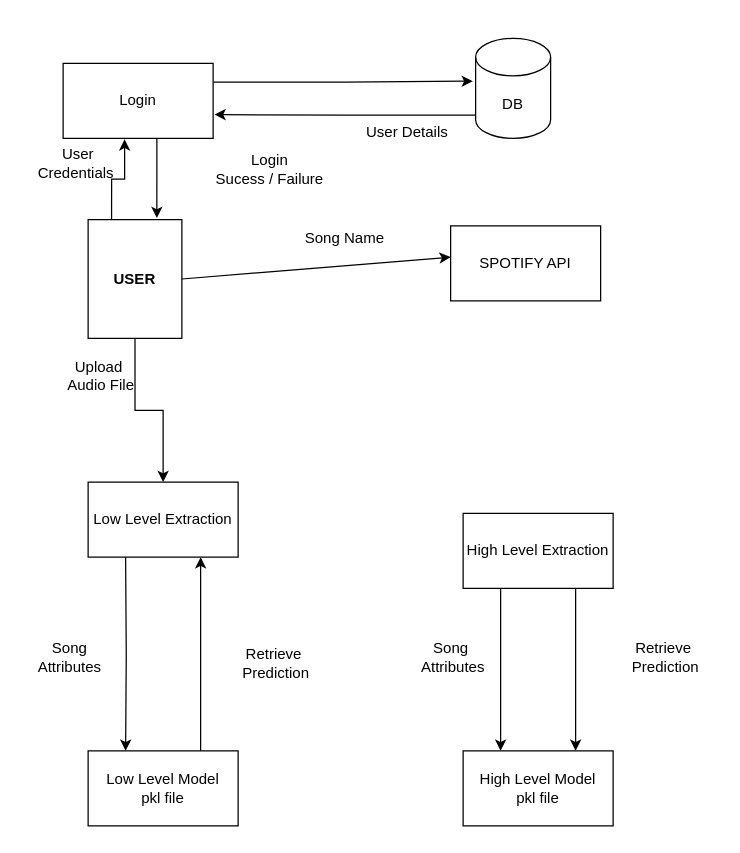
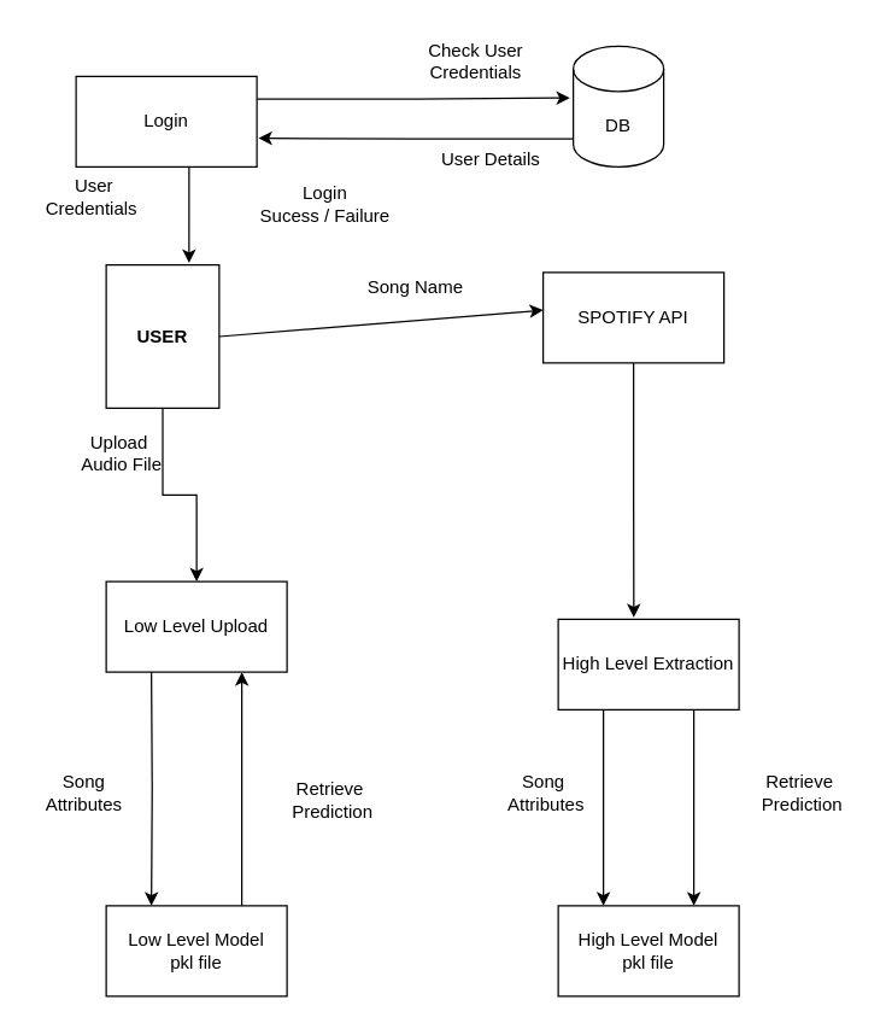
  <mxCell id="0" />
  <mxCell id="1" parent="0" />
- <mxCell id="2" style="edgeStyle=orthogonalEdgeStyle;rounded=0;orthogonalLoop=1;jettySize=auto;html=1;exitX=0.25;exitY=0;exitDx=0;exitDy=0;entryX=0.41;entryY=1.013;entryDx=0;entryDy=0;entryPerimeter=0;" parent="1" source="4" target="30" edge="1"><mxGeometry relative="1" as="geometry"><mxPoint x="100.48" y="101.16" as="targetPoint" /></mxGeometry></mxCell>
  <mxCell id="3" style="edgeStyle=orthogonalEdgeStyle;rounded=0;orthogonalLoop=1;jettySize=auto;html=1;exitX=0.5;exitY=1;exitDx=0;exitDy=0;entryX=0.5;entryY=0;entryDx=0;entryDy=0;" edge="1" parent="1" source="4" target="26"><mxGeometry relative="1" as="geometry" /></mxCell>
  <mxCell id="4" value="&lt;b&gt;USER&lt;/b&gt;" style="rounded=0;whiteSpace=wrap;html=1;" parent="1" vertex="1"><mxGeometry x="70" y="175" width="75" height="95" as="geometry" /></mxCell>
  <mxCell id="5" value="SPOTIFY API" style="rounded=0;whiteSpace=wrap;html=1;" parent="1" vertex="1"><mxGeometry x="360" y="180" width="120" height="60" as="geometry" /></mxCell>
  <mxCell id="6" value="" style="endArrow=classic;html=1;rounded=0;exitX=1;exitY=0.5;exitDx=0;exitDy=0;entryX=0;entryY=0.5;entryDx=0;entryDy=0;" parent="1" edge="1" source="4"><mxGeometry width="50" height="50" relative="1" as="geometry"><mxPoint x="660" y="204.5" as="sourcePoint" /><mxPoint x="360" y="205" as="targetPoint" /></mxGeometry></mxCell>
  <mxCell id="7" value="Song Name" style="text;html=1;align=center;verticalAlign=middle;resizable=0;points=[];autosize=1;strokeColor=none;fillColor=none;" parent="1" vertex="1"><mxGeometry x="230" y="175" width="90" height="30" as="geometry" /></mxCell>
  <mxCell id="8" style="edgeStyle=orthogonalEdgeStyle;rounded=0;orthogonalLoop=1;jettySize=auto;html=1;entryX=-0.037;entryY=0.428;entryDx=0;entryDy=0;entryPerimeter=0;exitX=1;exitY=0.25;exitDx=0;exitDy=0;" parent="1" edge="1" target="17" source="30"><mxGeometry relative="1" as="geometry"><mxPoint x="165" y="60" as="sourcePoint" /><mxPoint x="245" y="60" as="targetPoint" /></mxGeometry></mxCell>
  <mxCell id="9" style="edgeStyle=orthogonalEdgeStyle;rounded=0;orthogonalLoop=1;jettySize=auto;html=1;exitX=0.02;exitY=0.768;exitDx=0;exitDy=0;exitPerimeter=0;entryX=1.009;entryY=0.683;entryDx=0;entryDy=0;entryPerimeter=0;" parent="1" edge="1" target="30" source="17"><mxGeometry relative="1" as="geometry"><mxPoint x="245" y="77" as="sourcePoint" /><mxPoint x="170" y="77" as="targetPoint" /></mxGeometry></mxCell>
  <mxCell id="10" value="Login &lt;br&gt;Sucess / Failure" style="text;html=1;align=center;verticalAlign=middle;resizable=0;points=[];autosize=1;strokeColor=none;fillColor=none;fontStyle=0" parent="1" vertex="1"><mxGeometry x="160" y="115" width="110" height="40" as="geometry" /></mxCell>
  <mxCell id="11" value="&amp;nbsp;User &lt;br&gt;Credentials" style="text;html=1;align=center;verticalAlign=middle;resizable=0;points=[];autosize=1;strokeColor=none;fillColor=none;fontStyle=0" parent="1" vertex="1"><mxGeometry x="20" y="110" width="80" height="40" as="geometry" /></mxCell>
+ <mxCell id="12" value="Check User &lt;br&gt;Credentials" style="text;html=1;align=center;verticalAlign=middle;resizable=0;points=[];autosize=1;strokeColor=none;fillColor=none;fontStyle=0" parent="1" vertex="1"><mxGeometry x="270" y="20" width="90" height="40" as="geometry" /></mxCell>
  <mxCell id="13" value="User Details" style="text;html=1;align=center;verticalAlign=middle;resizable=0;points=[];autosize=1;strokeColor=none;fillColor=none;fontStyle=0" parent="1" vertex="1"><mxGeometry x="280" y="90" width="90" height="30" as="geometry" /></mxCell>
  <mxCell id="14" style="edgeStyle=orthogonalEdgeStyle;rounded=0;orthogonalLoop=1;jettySize=auto;html=1;entryX=0.25;entryY=0;entryDx=0;entryDy=0;" parent="1" target="23" edge="1"><mxGeometry relative="1" as="geometry"><mxPoint x="190" y="402" as="targetPoint" /><mxPoint x="100" y="445" as="sourcePoint" /></mxGeometry></mxCell>
  <mxCell id="15" value="Song&lt;div&gt;Attributes&lt;/div&gt;" style="text;html=1;align=center;verticalAlign=middle;resizable=0;points=[];autosize=1;strokeColor=none;fillColor=none;" parent="1" vertex="1"><mxGeometry x="20" y="505" width="70" height="40" as="geometry" /></mxCell>
  <mxCell id="16" value="Upload&amp;nbsp;&lt;div&gt;Audio File&lt;/div&gt;" style="text;html=1;align=center;verticalAlign=middle;resizable=0;points=[];autosize=1;strokeColor=none;fillColor=none;" parent="1" vertex="1"><mxGeometry x="40" y="280" width="80" height="40" as="geometry" /></mxCell>
  <mxCell id="17" value="DB" style="shape=cylinder3;whiteSpace=wrap;html=1;boundedLbl=1;backgroundOutline=1;size=15;" parent="1" vertex="1"><mxGeometry x="380" y="30" width="60" height="80" as="geometry" /></mxCell>
  <mxCell id="18" value="Retrieve&amp;nbsp;&lt;div&gt;Prediction&lt;/div&gt;" style="text;html=1;align=center;verticalAlign=middle;resizable=0;points=[];autosize=1;strokeColor=none;fillColor=none;" parent="1" vertex="1"><mxGeometry x="180" y="510" width="80" height="40" as="geometry" /></mxCell>
  <mxCell id="19" value="High Level Model &lt;br&gt;pkl file" style="rounded=0;whiteSpace=wrap;html=1;" parent="1" vertex="1"><mxGeometry x="370" y="600" width="120" height="60" as="geometry" /></mxCell>
  <mxCell id="20" value="Song&lt;div&gt;&amp;nbsp;Attributes&lt;/div&gt;" style="text;html=1;align=center;verticalAlign=middle;resizable=0;points=[];autosize=1;strokeColor=none;fillColor=none;rotation=0;flipV=1;" parent="1" vertex="1"><mxGeometry x="320" y="505" width="80" height="40" as="geometry" /></mxCell>
  <mxCell id="21" value="Retrieve&lt;div&gt;&amp;nbsp;Prediction&lt;/div&gt;" style="text;html=1;align=center;verticalAlign=middle;resizable=0;points=[];autosize=1;strokeColor=none;fillColor=none;rotation=0;flipV=0;flipH=1;" parent="1" vertex="1"><mxGeometry x="490" y="505" width="80" height="40" as="geometry" /></mxCell>
  <mxCell id="22" style="edgeStyle=orthogonalEdgeStyle;rounded=0;orthogonalLoop=1;jettySize=auto;html=1;exitX=0.75;exitY=0;exitDx=0;exitDy=0;" parent="1" source="23" edge="1"><mxGeometry relative="1" as="geometry"><mxPoint x="160" y="445" as="targetPoint" /></mxGeometry></mxCell>
  <mxCell id="23" value="Low Level Model &lt;br&gt;pkl file" style="rounded=0;whiteSpace=wrap;html=1;" parent="1" vertex="1"><mxGeometry x="70" y="600" width="120" height="60" as="geometry" /></mxCell>
  <mxCell id="24" style="edgeStyle=orthogonalEdgeStyle;rounded=0;orthogonalLoop=1;jettySize=auto;html=1;exitX=1;exitY=1;exitDx=0;exitDy=0;entryX=0.733;entryY=-0.014;entryDx=0;entryDy=0;entryPerimeter=0;" parent="1" target="4" edge="1"><mxGeometry relative="1" as="geometry"><mxPoint x="158.284" y="103.284" as="sourcePoint" /></mxGeometry></mxCell>
- <mxCell id="26" value="Low Level Extraction" style="rounded=0;whiteSpace=wrap;html=1;" vertex="1" parent="1"><mxGeometry x="70" y="385" width="120" height="60" as="geometry" /></mxCell>
+ <mxCell id="25" style="edgeStyle=orthogonalEdgeStyle;rounded=0;orthogonalLoop=1;jettySize=auto;html=1;entryX=0.418;entryY=-0.02;entryDx=0;entryDy=0;exitX=0.5;exitY=1;exitDx=0;exitDy=0;entryPerimeter=0;" parent="1" source="5" target="29" edge="1"><mxGeometry relative="1" as="geometry"><mxPoint x="443.04" y="407.12" as="targetPoint" /><mxPoint x="460" y="270" as="sourcePoint" /></mxGeometry></mxCell>
+ <mxCell id="26" value="Low Level Upload" style="rounded=0;whiteSpace=wrap;html=1;" vertex="1" parent="1"><mxGeometry x="70" y="385" width="120" height="60" as="geometry" /></mxCell>
  <mxCell id="27" style="edgeStyle=orthogonalEdgeStyle;rounded=0;orthogonalLoop=1;jettySize=auto;html=1;exitX=0.25;exitY=1;exitDx=0;exitDy=0;entryX=0.25;entryY=0;entryDx=0;entryDy=0;" edge="1" parent="1" source="29" target="19"><mxGeometry relative="1" as="geometry" /></mxCell>
  <mxCell id="28" style="edgeStyle=orthogonalEdgeStyle;rounded=0;orthogonalLoop=1;jettySize=auto;html=1;exitX=0.75;exitY=1;exitDx=0;exitDy=0;entryX=0.75;entryY=0;entryDx=0;entryDy=0;" edge="1" parent="1" source="29" target="19"><mxGeometry relative="1" as="geometry" /></mxCell>
  <mxCell id="29" value="High Level Extraction" style="rounded=0;whiteSpace=wrap;html=1;" vertex="1" parent="1"><mxGeometry x="370" y="410" width="120" height="60" as="geometry" /></mxCell>
  <mxCell id="30" value="Login" style="rounded=0;whiteSpace=wrap;html=1;" vertex="1" parent="1"><mxGeometry x="50" y="50" width="120" height="60" as="geometry" /></mxCell>
